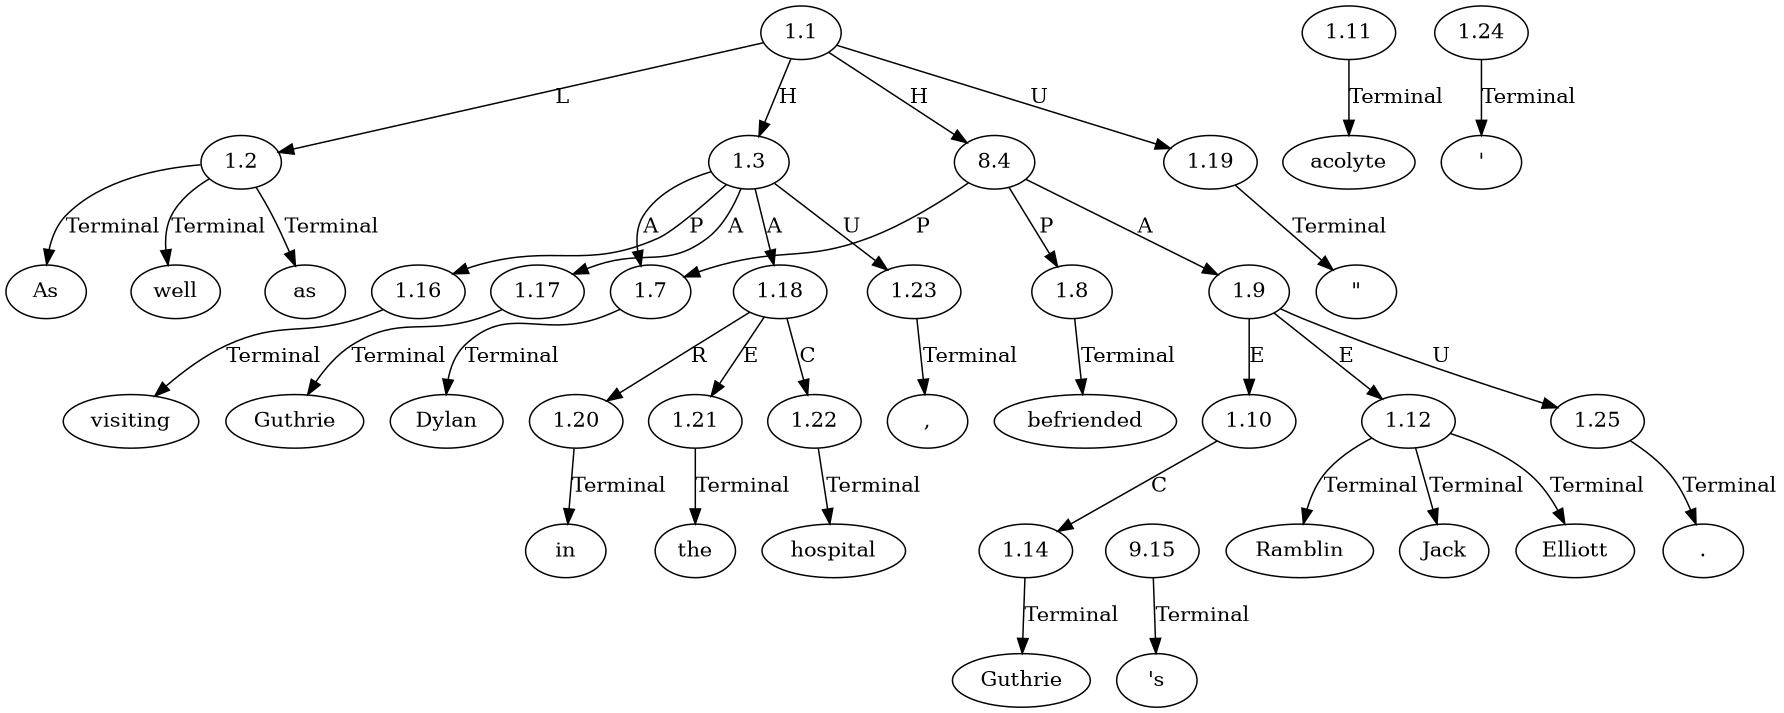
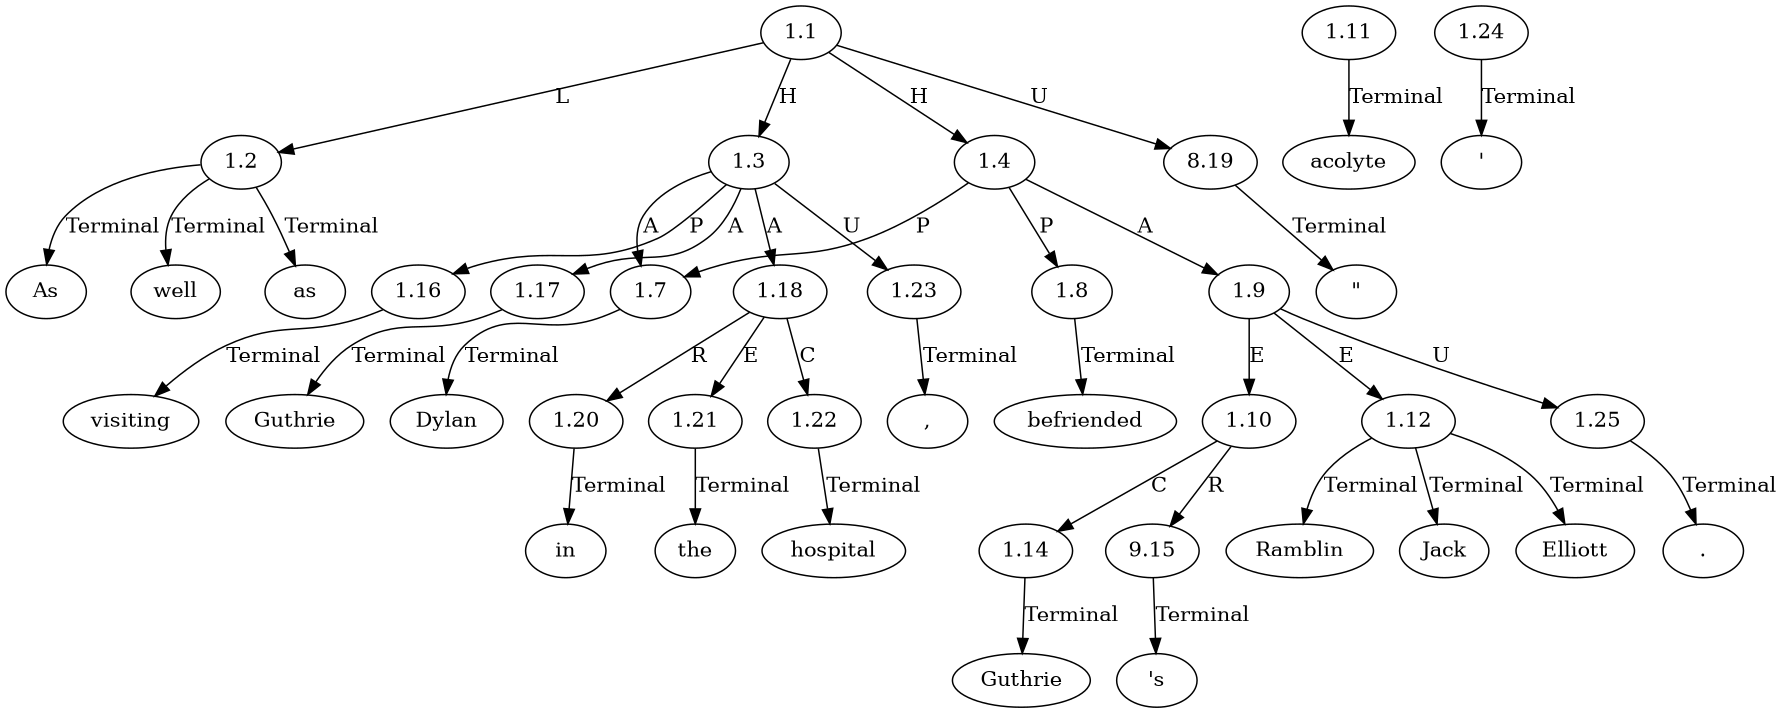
  digraph {
    node [ordering=out]
    edge [ordering=out]
    n1 [label="\""]
    n2 [label=","]
    n3 [label=Dylan]
    n4 [label=befriended]
    n5 [label=Guthrie]
    n6 [label="'s"]
    n7 [label=acolyte]
    n8 [label=Ramblin]
    n9 [label="'"]
    n10 [label=Jack]
    n11 [label=Elliott]
    n12 [label=As]
    n13 [label="."]
    n14 [label=well]
    n15 [label=as]
    n16 [label=visiting]
    n17 [label=Guthrie]
    n18 [label=in]
    n19 [label=the]
    n20 [label=hospital]
    n21 [label=1.1]
    n22 [label=1.2]
    n23 [label=1.3]
-   n24 [label=8.4]
-   n25 [label=1.19]
+   n24 [label=1.4]
+   n25 [label=8.19]
    n26 [label=1.7]
    n27 [label=1.16]
    n28 [label=1.17]
    n29 [label=1.18]
    n30 [label=1.23]
    n31 [label=1.8]
    n32 [label=1.9]
    n33 [label=1.20]
    n34 [label=1.21]
    n35 [label=1.22]
    n36 [label=1.10]
    n37 [label=1.12]
    n38 [label=1.25]
    n39 [label=1.14]
    n40 [label=9.15]
    n41 [label=1.11]
    n42 [label=1.24]
    n21 -> n22 [label=L]
    n21 -> n23 [label=H]
    n21 -> n24 [label=H]
    n21 -> n25 [label=U]
    n22 -> n12 [label=Terminal]
    n22 -> n14 [label=Terminal]
    n22 -> n15 [label=Terminal]
    n23 -> n26 [label=A]
    n23 -> n27 [label=P]
    n23 -> n28 [label=A]
    n23 -> n29 [label=A]
    n23 -> n30 [label=U]
    n24 -> n26 [label=P]
    n24 -> n31 [label=P]
    n24 -> n32 [label=A]
    n25 -> n1 [label=Terminal]
    n26 -> n3 [label=Terminal]
    n27 -> n16 [label=Terminal]
    n28 -> n17 [label=Terminal]
    n29 -> n33 [label=R]
    n29 -> n34 [label=E]
    n29 -> n35 [label=C]
    n30 -> n2 [label=Terminal]
    n31 -> n4 [label=Terminal]
    n32 -> n36 [label=E]
    n32 -> n37 [label=E]
    n32 -> n38 [label=U]
    n33 -> n18 [label=Terminal]
    n34 -> n19 [label=Terminal]
    n35 -> n20 [label=Terminal]
    n36 -> n39 [label=C]
+   n36 -> n40 [label=R]
    n37 -> n8 [label=Terminal]
    n37 -> n10 [label=Terminal]
    n37 -> n11 [label=Terminal]
    n38 -> n13 [label=Terminal]
    n39 -> n5 [label=Terminal]
    n40 -> n6 [label=Terminal]
    n41 -> n7 [label=Terminal]
    n42 -> n9 [label=Terminal]
  }
